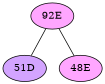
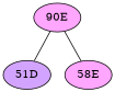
  graph {
    node [fillcolor="#FFA6FF" style=radial]
    edge [penwidth=1]
    n1 [fillcolor="#D3A4FF" label="51D"]
-   "90E" [label="92E"]
-   "58E" [label="48E"]
+   "90E"
+   "58E"
    "90E" -- n1
    "90E" -- "58E"
  }
